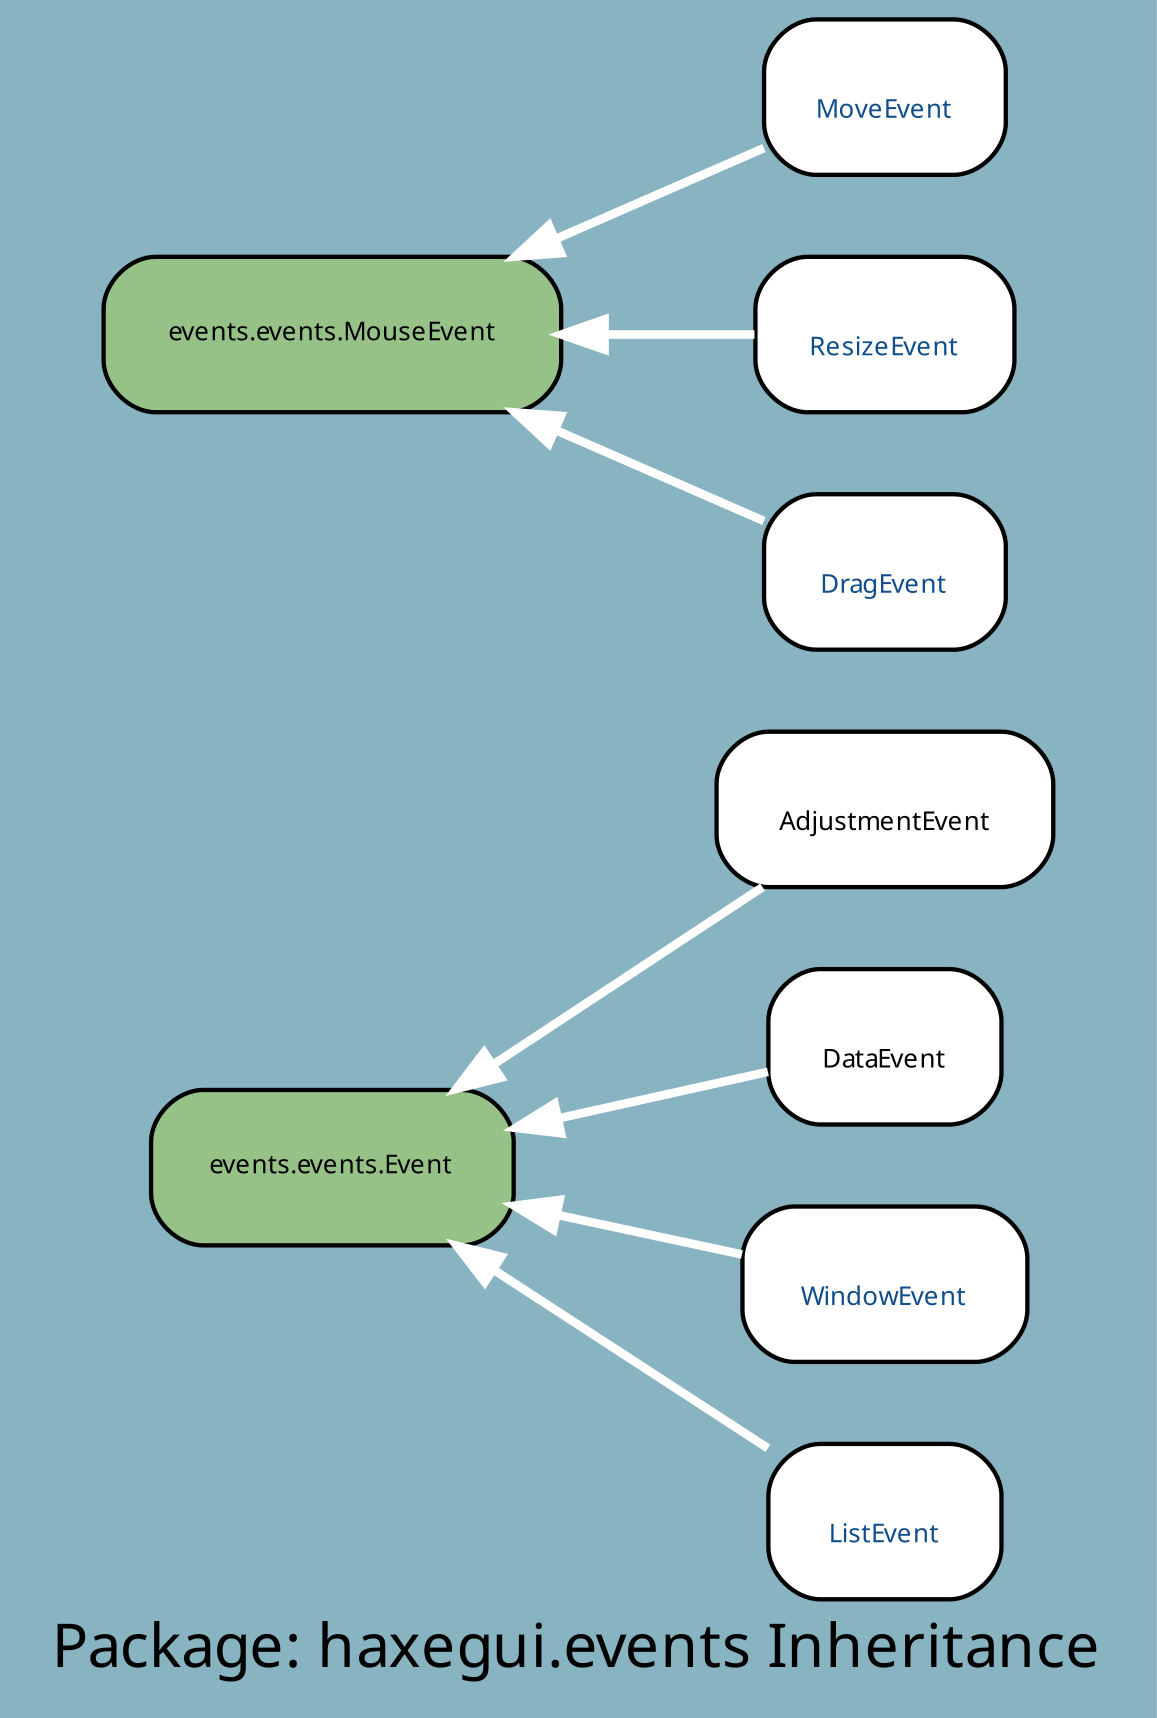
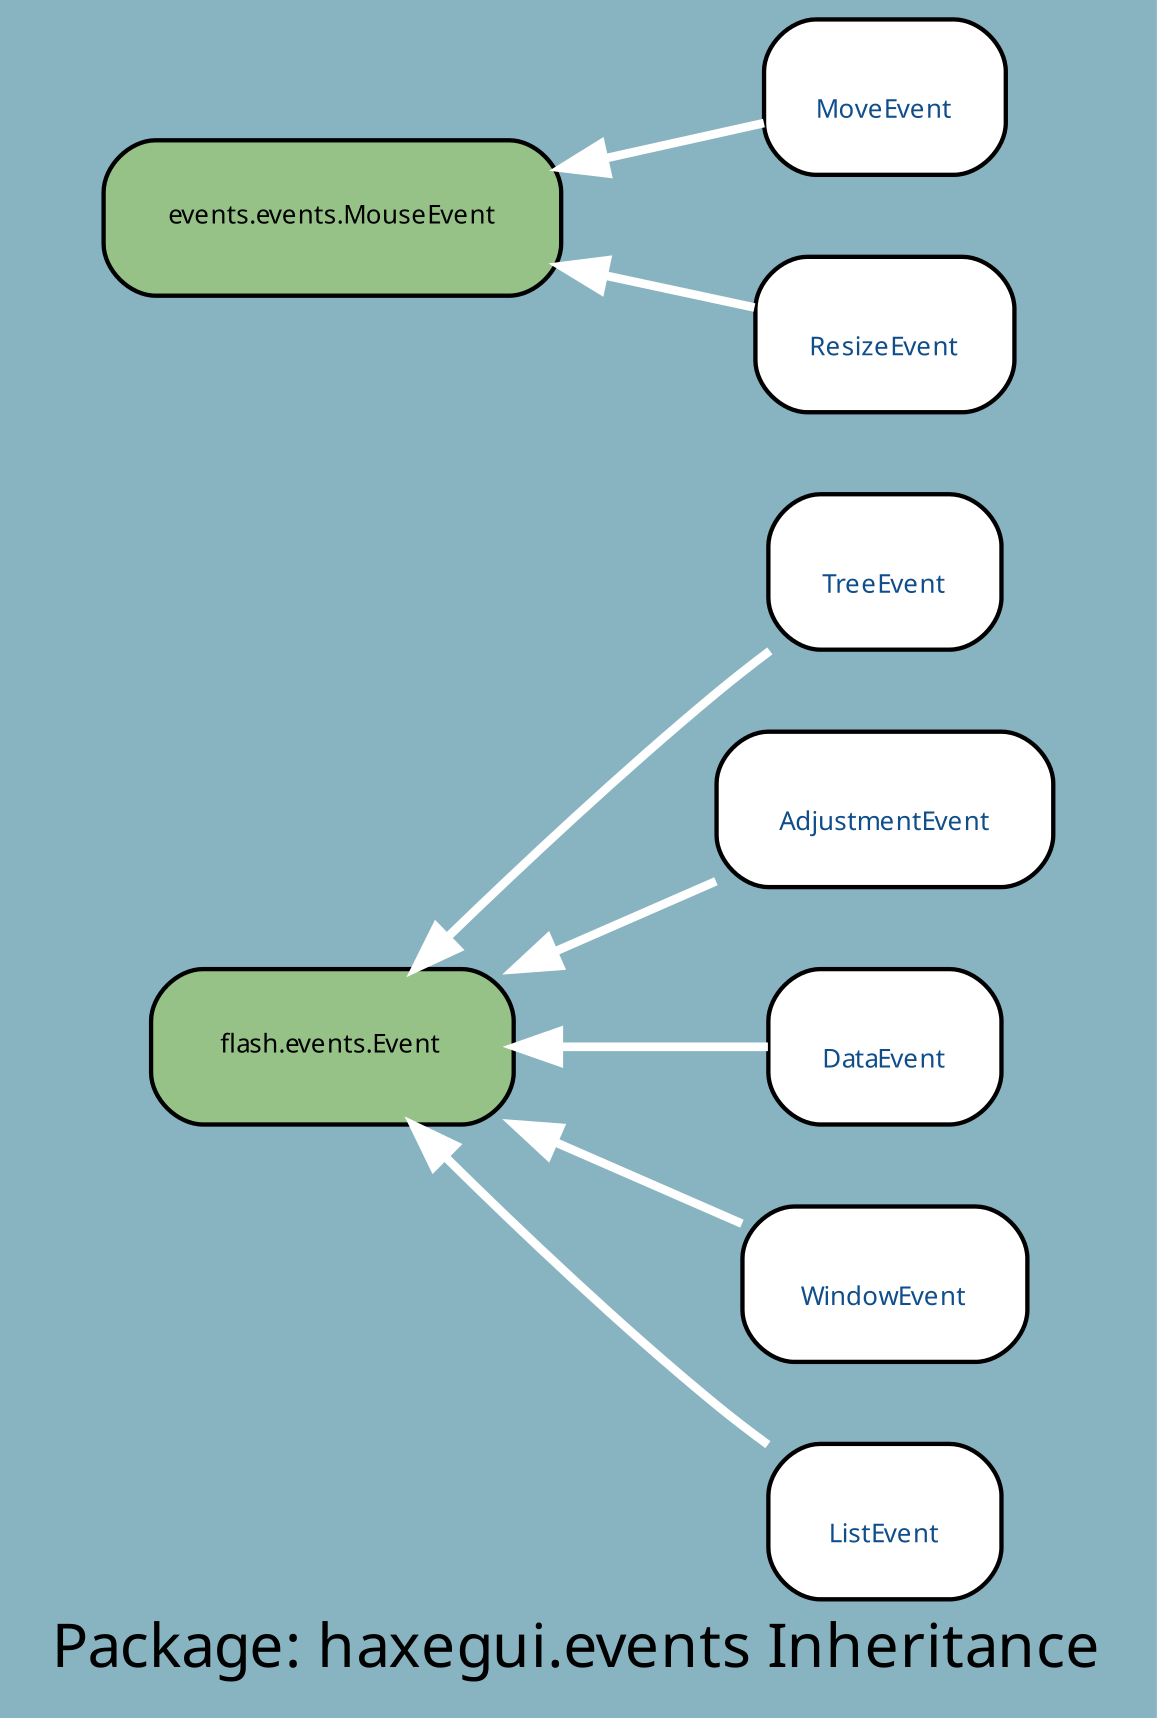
  digraph {
    bgcolor="#88B3C1"
    fontcolor=black
    fontname="DejaVu Sans Condenesed"
    fontsize=14
    label="Package: haxegui.events Inheritance"
    labelloc=c
    packMode="graph"
    rankdir=RL
    smoothing=avg_dist
    node [color=black fillcolor=white fontcolor="#104E8B" fontname="FFF Harmony" fontsize=6 portPos=w shape=record style="rounded,filled"]
    edge [arrowhead=normal arrowsize=1.0 color=white fontcolor=black fontname=Sans fontsize=8 minlen=1.2 style=bold]
-   "flash.events.Event" [fillcolor="#96c288" fontcolor=black height=0.50 width=1.17 label="events.events.Event" portPos=""]
-   n3 [fontcolor=black height=0.50 label="{\nAdjustmentEvent}" width=1.08]
-   n4 [fontcolor=black height=0.50 label="{\nDataEvent}" width=0.75]
+   n1 [height=0.50 label="{\nTreeEvent}" width=0.75]
+   "flash.events.Event" [fillcolor="#96c288" fontcolor=black height=0.50 width=1.17 portPos=""]
+   n3 [height=0.50 label="{\nAdjustmentEvent}" width=1.08]
+   n4 [height=0.50 label="{\nDataEvent}" width=0.75]
    n5 [height=0.50 label="{\nWindowEvent}" width=0.92]
    n6 [height=0.50 label="{\nMoveEvent}" width=0.78]
    n7 [fillcolor="#96c288" fontcolor=black height=0.50 label="events.events.MouseEvent" width=1.47 portPos=""]
    n8 [height=0.50 label="{\nListEvent}" width=0.75]
    n9 [height=0.50 label="{\nResizeEvent}" width=0.83]
-   n10 [height=0.50 label="{\nDragEvent}" width=0.78]
+   n1 -> "flash.events.Event"
    n3 -> "flash.events.Event"
    n4 -> "flash.events.Event"
    n5 -> "flash.events.Event"
    n6 -> n7
    n8 -> "flash.events.Event"
    n9 -> n7
-   n10 -> n7
  }
